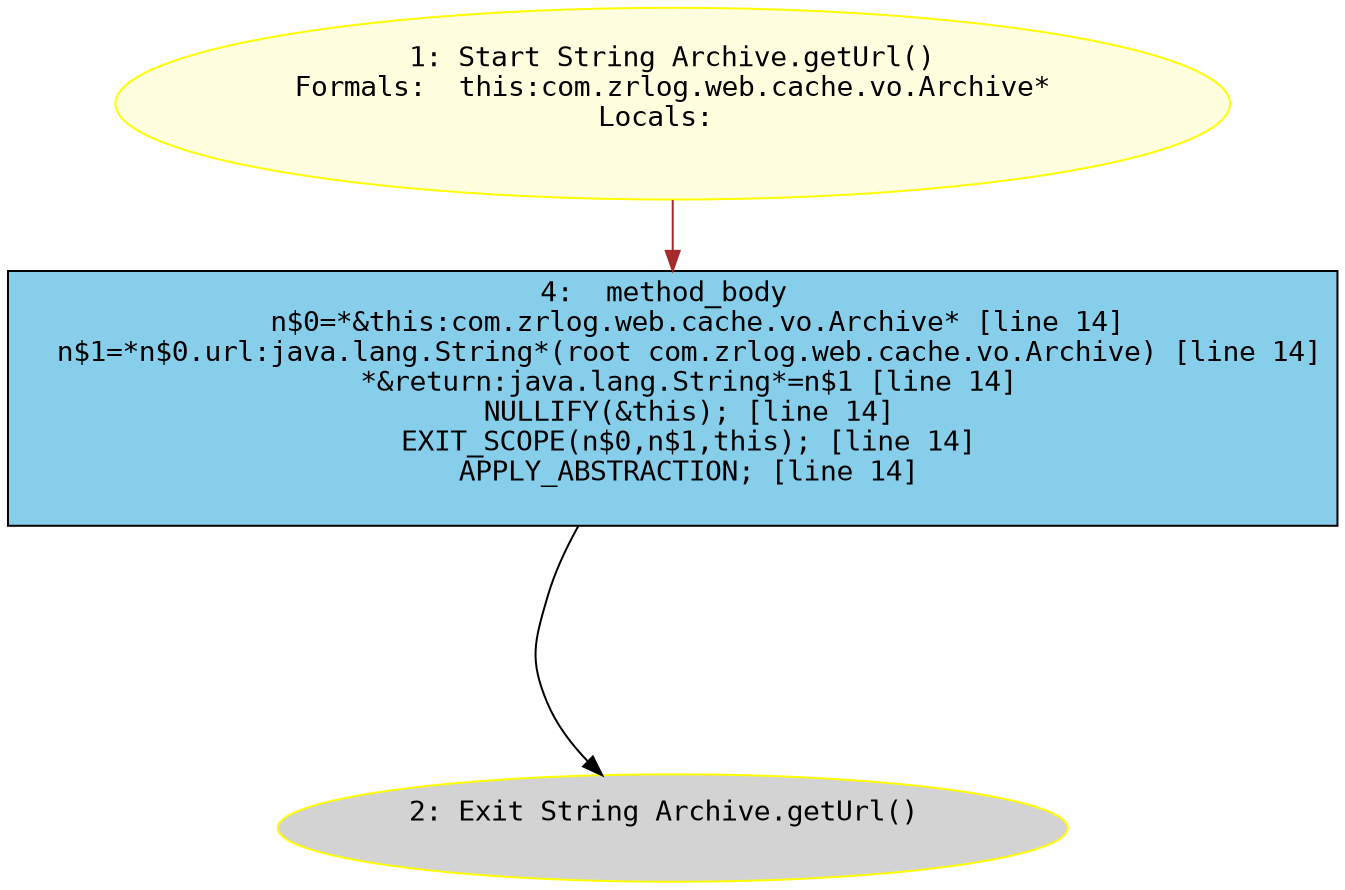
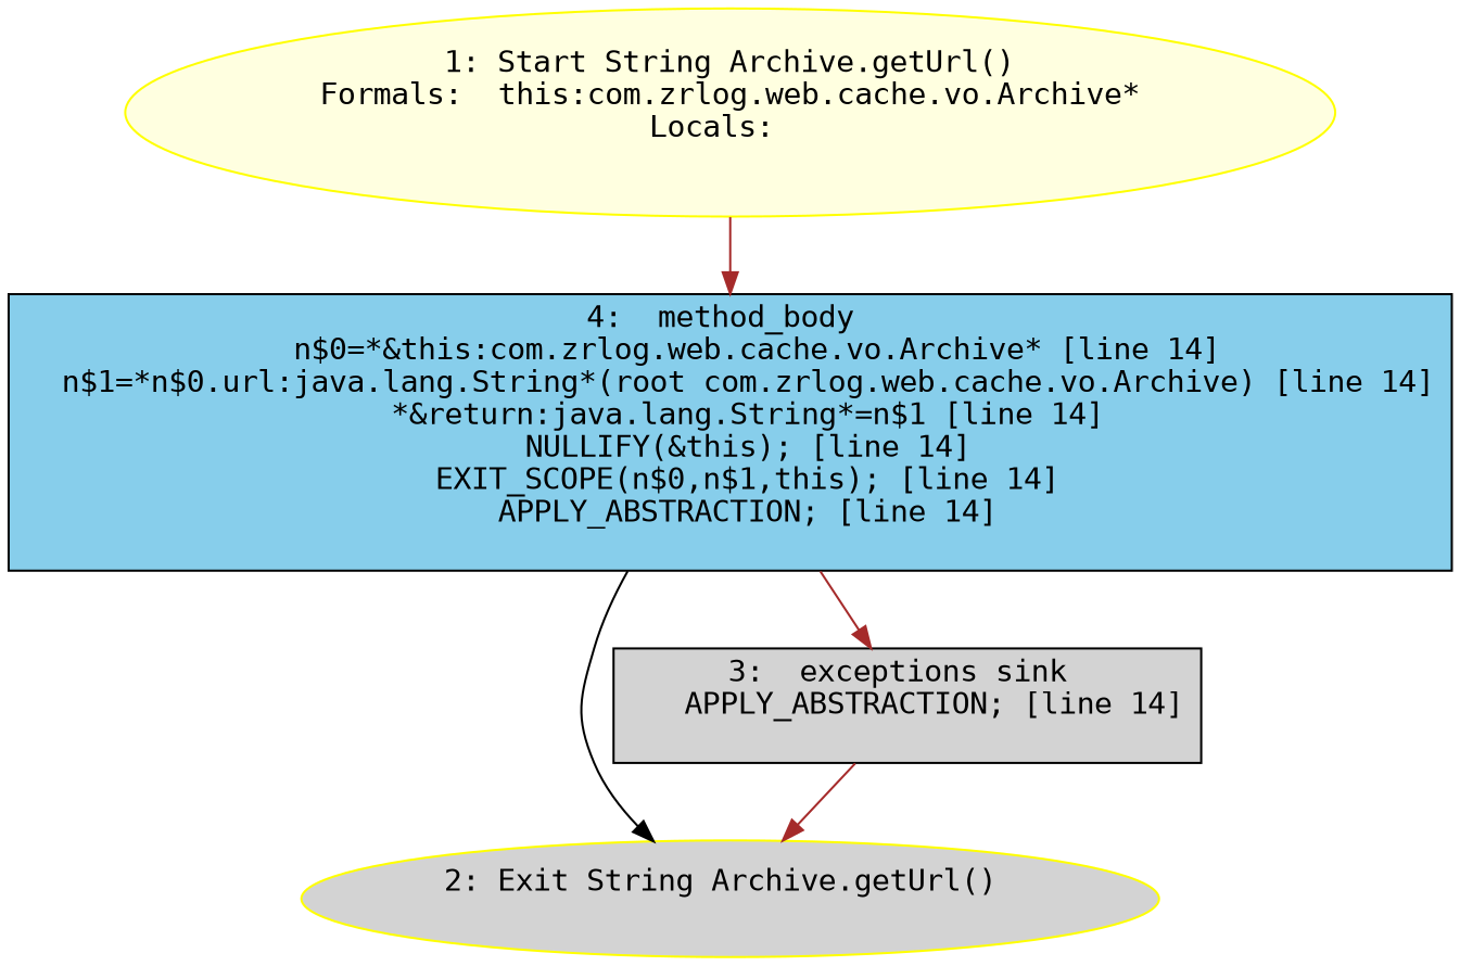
  digraph {
    fontname="DejaVu Sans Mono"
    node [style=filled fillcolor=lightgrey fontname="DejaVu Sans Mono"]
    edge [color=brown fontname="DejaVu Sans Mono"]
    n1 [color=yellow label="1: Start String Archive.getUrl()\nFormals:  this:com.zrlog.web.cache.vo.Archive*\nLocals:  \n  " fillcolor=lightyellow]
    n2 [label="4:  method_body \n   n$0=*&this:com.zrlog.web.cache.vo.Archive* [line 14]\n  n$1=*n$0.url:java.lang.String*(root com.zrlog.web.cache.vo.Archive) [line 14]\n  *&return:java.lang.String*=n$1 [line 14]\n  NULLIFY(&this); [line 14]\n  EXIT_SCOPE(n$0,n$1,this); [line 14]\n  APPLY_ABSTRACTION; [line 14]\n " shape=box fillcolor=skyblue]
    n3 [color=yellow label="2: Exit String Archive.getUrl() \n  "]
+   n4 [label="3:  exceptions sink \n   APPLY_ABSTRACTION; [line 14]\n " shape=box]
    n1 -> n2
    n2 -> n3 [color=black]
+   n2 -> n4
+   n4 -> n3
  }
